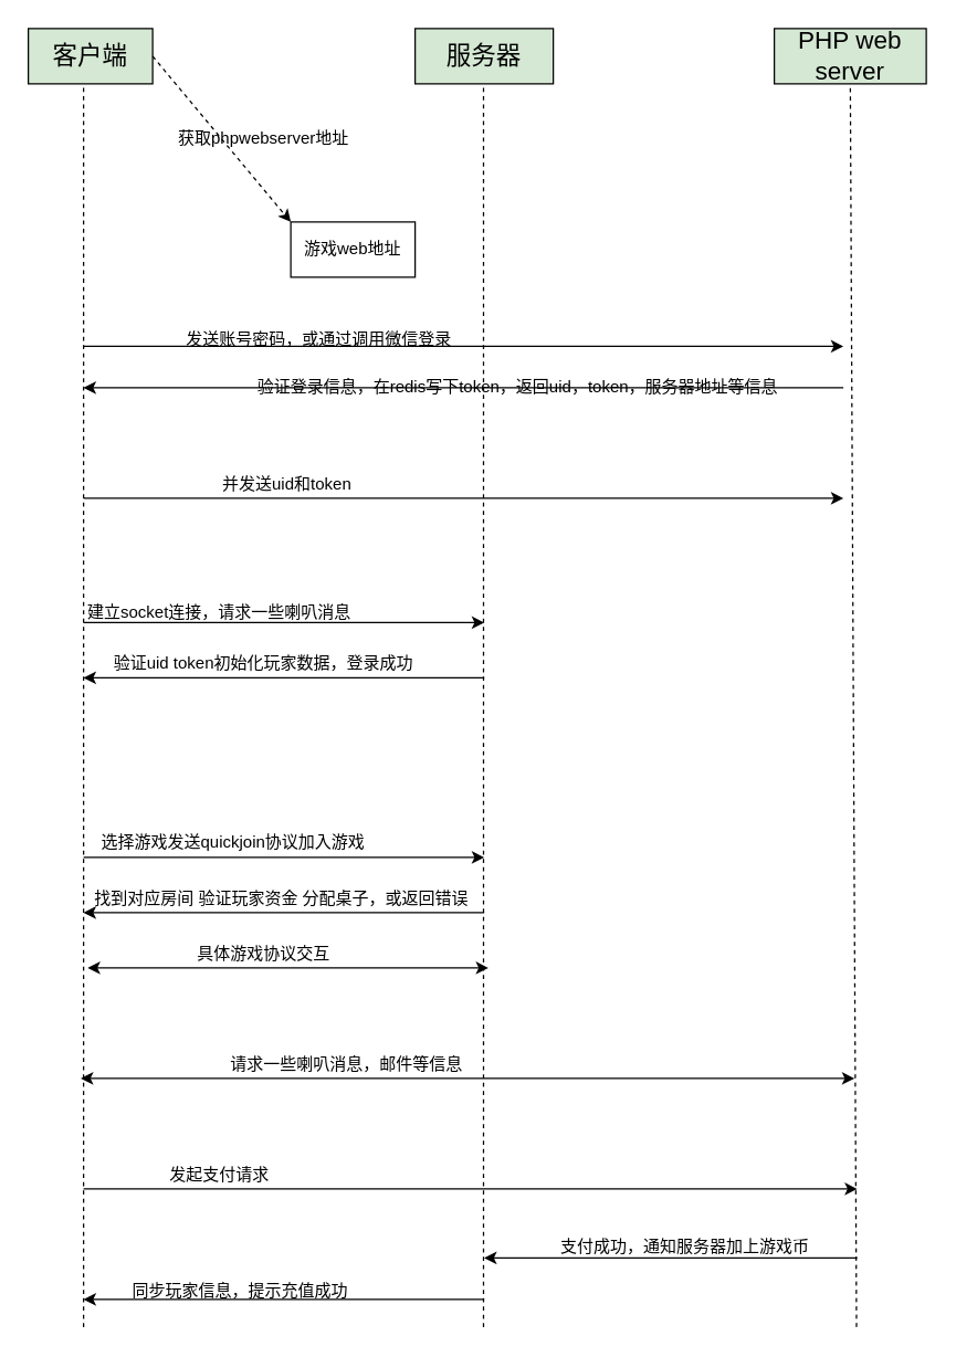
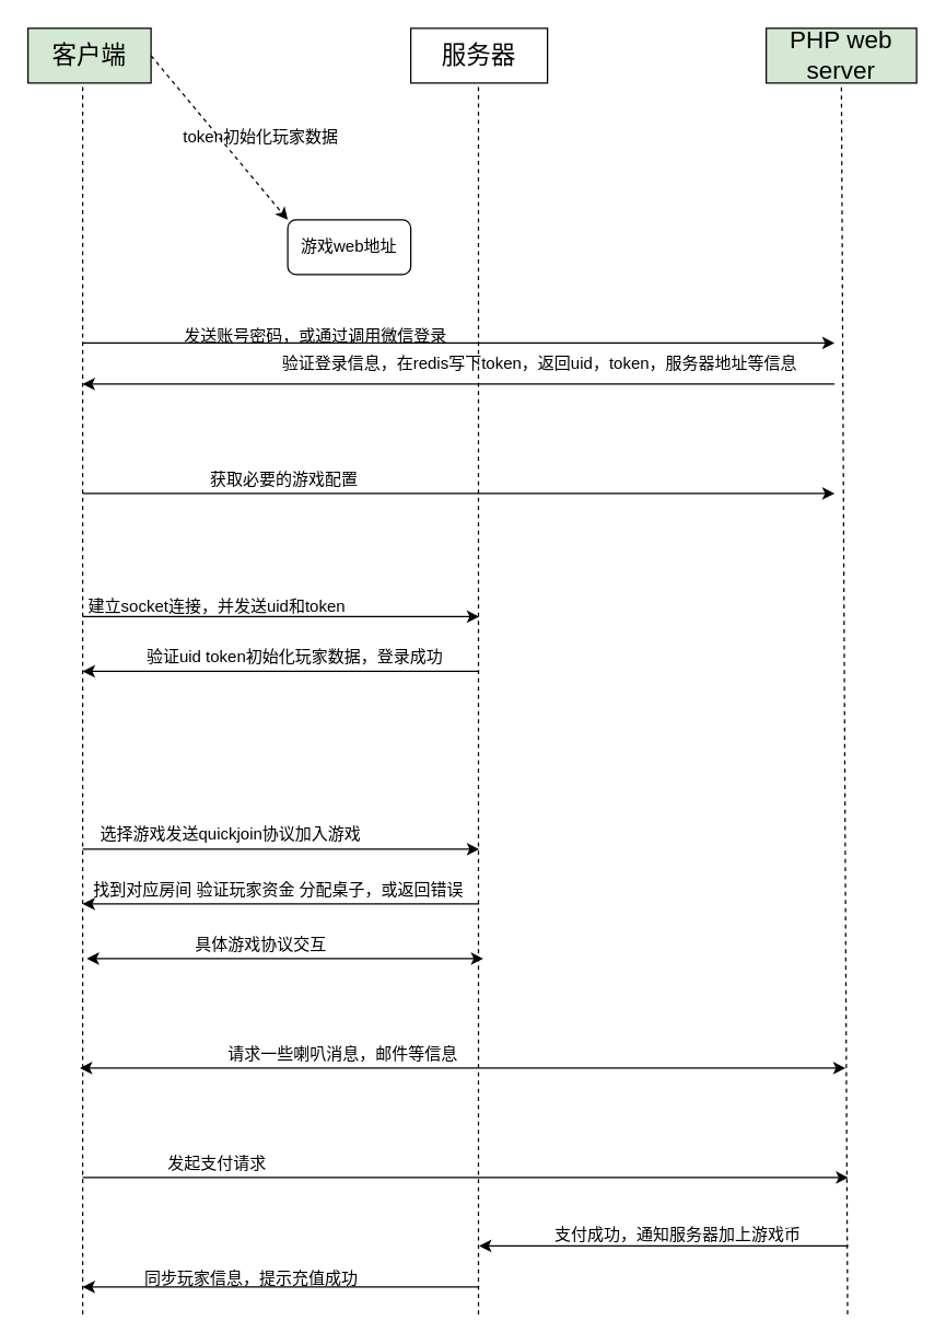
  <mxCell id="0" />
  <mxCell id="1" parent="0" />
  <mxCell id="2" value="&lt;font style=&quot;font-size: 18px&quot;&gt;客户端&lt;/font&gt;" style="rounded=0;whiteSpace=wrap;html=1;fillColor=#d5e8d4;" parent="1" vertex="1"><mxGeometry x="20" y="20" width="90" height="40" as="geometry" /></mxCell>
- <mxCell id="3" value="&lt;font style=&quot;font-size: 18px&quot;&gt;服务器&lt;/font&gt;" style="rounded=0;whiteSpace=wrap;html=1;fillColor=#d5e8d4;" parent="1" vertex="1"><mxGeometry x="300" y="20" width="100" height="40" as="geometry" /></mxCell>
+ <mxCell id="3" value="&lt;font style=&quot;font-size: 18px&quot;&gt;服务器&lt;/font&gt;" style="rounded=0;whiteSpace=wrap;html=1;" parent="1" vertex="1"><mxGeometry x="300" y="20" width="100" height="40" as="geometry" /></mxCell>
  <mxCell id="4" value="&lt;font style=&quot;font-size: 18px&quot;&gt;PHP web server&lt;/font&gt;" style="rounded=0;whiteSpace=wrap;html=1;fillColor=#d5e8d4;" parent="1" vertex="1"><mxGeometry x="560" y="20" width="110" height="40" as="geometry" /></mxCell>
  <mxCell id="5" value="" style="endArrow=none;dashed=1;html=1;" parent="1" edge="1"><mxGeometry width="50" height="50" relative="1" as="geometry"><mxPoint x="60" y="960" as="sourcePoint" /><mxPoint x="60" y="60" as="targetPoint" /></mxGeometry></mxCell>
  <mxCell id="6" value="" style="endArrow=none;dashed=1;html=1;" parent="1" edge="1"><mxGeometry width="50" height="50" relative="1" as="geometry"><mxPoint x="349.5" y="960" as="sourcePoint" /><mxPoint x="349.5" y="60" as="targetPoint" /></mxGeometry></mxCell>
  <mxCell id="7" value="" style="endArrow=none;dashed=1;html=1;entryX=0.5;entryY=1;entryDx=0;entryDy=0;" parent="1" target="4" edge="1"><mxGeometry width="50" height="50" relative="1" as="geometry"><mxPoint x="619.5" y="960" as="sourcePoint" /><mxPoint x="615" y="70" as="targetPoint" /></mxGeometry></mxCell>
- <mxCell id="8" value="游戏web地址" style="rounded=0;whiteSpace=wrap;html=1;" parent="1" vertex="1"><mxGeometry x="210" y="160" width="90" height="40" as="geometry" /></mxCell>
- <mxCell id="9" value="获取phpwebserver地址" style="text;html=1;align=center;verticalAlign=middle;resizable=0;points=[];autosize=1;" parent="1" vertex="1"><mxGeometry x="120" y="90" width="140" height="20" as="geometry" /></mxCell>
+ <mxCell id="8" value="游戏web地址" style="whiteSpace=wrap;html=1;rounded=1;" parent="1" vertex="1"><mxGeometry x="210" y="160" width="90" height="40" as="geometry" /></mxCell>
+ <mxCell id="9" value="token初始化玩家数据" style="text;html=1;align=center;verticalAlign=middle;resizable=0;points=[];autosize=1;" parent="1" vertex="1"><mxGeometry x="120" y="90" width="140" height="20" as="geometry" /></mxCell>
  <mxCell id="10" value="" style="endArrow=classic;html=1;exitX=1;exitY=0.5;exitDx=0;exitDy=0;entryX=0;entryY=0;entryDx=0;entryDy=0;dashed=1;" parent="1" source="2" target="8" edge="1"><mxGeometry width="50" height="50" relative="1" as="geometry"><mxPoint x="140" y="80" as="sourcePoint" /><mxPoint x="190" y="30" as="targetPoint" /></mxGeometry></mxCell>
  <mxCell id="11" value="" style="endArrow=classic;html=1;" parent="1" edge="1"><mxGeometry width="50" height="50" relative="1" as="geometry"><mxPoint x="60" y="250" as="sourcePoint" /><mxPoint x="610" y="250" as="targetPoint" /></mxGeometry></mxCell>
  <mxCell id="12" value="发送账号密码，或通过调用微信登录" style="text;html=1;align=center;verticalAlign=middle;resizable=0;points=[];autosize=1;" parent="1" vertex="1"><mxGeometry x="125" y="235" width="210" height="20" as="geometry" /></mxCell>
  <mxCell id="13" value="" style="endArrow=classic;html=1;" parent="1" edge="1"><mxGeometry width="50" height="50" relative="1" as="geometry"><mxPoint x="610" y="280" as="sourcePoint" /><mxPoint x="60" y="280" as="targetPoint" /></mxGeometry></mxCell>
- <mxCell id="14" value="验证登录信息，在redis写下token，返回uid，token，服务器地址等信息" style="text;html=1;align=center;verticalAlign=middle;resizable=0;points=[];autosize=1;" parent="1" vertex="1"><mxGeometry x="179" y="270" width="390" height="20" as="geometry" /></mxCell>
+ <mxCell id="14" value="验证登录信息，在redis写下token，返回uid，token，服务器地址等信息" style="text;html=1;align=center;verticalAlign=middle;resizable=0;points=[];autosize=1;" parent="1" vertex="1"><mxGeometry x="199" y="255" width="390" height="20" as="geometry" /></mxCell>
  <mxCell id="15" value="" style="endArrow=classic;html=1;" parent="1" edge="1"><mxGeometry width="50" height="50" relative="1" as="geometry"><mxPoint x="60" y="360" as="sourcePoint" /><mxPoint x="610" y="360" as="targetPoint" /><Array as="points" /></mxGeometry></mxCell>
- <mxCell id="16" value="并发送uid和token" style="text;html=1;align=center;verticalAlign=middle;resizable=0;points=[];autosize=1;" parent="1" vertex="1"><mxGeometry x="147" y="340" width="120" height="20" as="geometry" /></mxCell>
+ <mxCell id="16" value="获取必要的游戏配置" style="text;html=1;align=center;verticalAlign=middle;resizable=0;points=[];autosize=1;" parent="1" vertex="1"><mxGeometry x="147" y="340" width="120" height="20" as="geometry" /></mxCell>
  <mxCell id="17" value="" style="endArrow=classic;html=1;" parent="1" edge="1"><mxGeometry width="50" height="50" relative="1" as="geometry"><mxPoint x="60" y="450" as="sourcePoint" /><mxPoint x="350" y="450" as="targetPoint" /></mxGeometry></mxCell>
- <mxCell id="18" value="建立socket连接，请求一些喇叭消息" style="text;html=1;align=center;verticalAlign=middle;resizable=0;points=[];autosize=1;" parent="1" vertex="1"><mxGeometry x="58" y="433" width="200" height="20" as="geometry" /></mxCell>
+ <mxCell id="18" value="建立socket连接，并发送uid和token" style="text;html=1;align=center;verticalAlign=middle;resizable=0;points=[];autosize=1;" parent="1" vertex="1"><mxGeometry x="58" y="433" width="200" height="20" as="geometry" /></mxCell>
  <mxCell id="19" value="" style="endArrow=classic;html=1;" parent="1" edge="1"><mxGeometry width="50" height="50" relative="1" as="geometry"><mxPoint x="350" y="490" as="sourcePoint" /><mxPoint x="60" y="490" as="targetPoint" /></mxGeometry></mxCell>
- <mxCell id="20" value="验证uid token初始化玩家数据，登录成功" style="text;html=1;align=center;verticalAlign=middle;resizable=0;points=[];autosize=1;" parent="1" vertex="1"><mxGeometry x="75" y="470" width="230" height="20" as="geometry" /></mxCell>
+ <mxCell id="20" value="验证uid token初始化玩家数据，登录成功" style="text;html=1;align=center;verticalAlign=middle;resizable=0;points=[];autosize=1;" parent="1" vertex="1"><mxGeometry x="100" y="470" width="230" height="20" as="geometry" /></mxCell>
  <mxCell id="21" value="" style="endArrow=classic;html=1;" parent="1" edge="1"><mxGeometry width="50" height="50" relative="1" as="geometry"><mxPoint x="60" y="620" as="sourcePoint" /><mxPoint x="350" y="620" as="targetPoint" /></mxGeometry></mxCell>
  <mxCell id="22" value="选择游戏发送quickjoin协议加入游戏" style="text;html=1;align=center;verticalAlign=middle;resizable=0;points=[];autosize=1;" parent="1" vertex="1"><mxGeometry x="63" y="599" width="210" height="20" as="geometry" /></mxCell>
  <mxCell id="23" value="" style="endArrow=classic;html=1;" parent="1" edge="1"><mxGeometry width="50" height="50" relative="1" as="geometry"><mxPoint x="350" y="660" as="sourcePoint" /><mxPoint x="60" y="660" as="targetPoint" /></mxGeometry></mxCell>
  <mxCell id="24" value="找到对应房间 验证玩家资金 分配桌子，或返回错误" style="text;html=1;align=center;verticalAlign=middle;resizable=0;points=[];autosize=1;" parent="1" vertex="1"><mxGeometry x="58" y="640" width="290" height="20" as="geometry" /></mxCell>
  <mxCell id="25" value="" style="endArrow=classic;startArrow=classic;html=1;" parent="1" edge="1"><mxGeometry width="50" height="50" relative="1" as="geometry"><mxPoint x="58" y="780" as="sourcePoint" /><mxPoint x="618" y="780" as="targetPoint" /></mxGeometry></mxCell>
  <mxCell id="26" value="请求一些喇叭消息，邮件等信息" style="text;html=1;align=center;verticalAlign=middle;resizable=0;points=[];autosize=1;" parent="1" vertex="1"><mxGeometry x="160" y="760" width="180" height="20" as="geometry" /></mxCell>
  <mxCell id="27" value="" style="endArrow=classic;startArrow=classic;html=1;" parent="1" edge="1"><mxGeometry width="50" height="50" relative="1" as="geometry"><mxPoint x="63" y="700" as="sourcePoint" /><mxPoint x="353" y="700" as="targetPoint" /></mxGeometry></mxCell>
  <mxCell id="28" value="具体游戏协议交互" style="text;html=1;align=center;verticalAlign=middle;resizable=0;points=[];autosize=1;" parent="1" vertex="1"><mxGeometry x="135" y="680" width="110" height="20" as="geometry" /></mxCell>
  <mxCell id="29" value="" style="endArrow=classic;html=1;" parent="1" edge="1"><mxGeometry width="50" height="50" relative="1" as="geometry"><mxPoint x="60" y="860" as="sourcePoint" /><mxPoint x="620" y="860" as="targetPoint" /></mxGeometry></mxCell>
  <mxCell id="30" value="发起支付请求" style="text;html=1;align=center;verticalAlign=middle;resizable=0;points=[];autosize=1;" parent="1" vertex="1"><mxGeometry x="113" y="840" width="90" height="20" as="geometry" /></mxCell>
  <mxCell id="31" value="" style="endArrow=classic;html=1;" parent="1" edge="1"><mxGeometry width="50" height="50" relative="1" as="geometry"><mxPoint x="620" y="910" as="sourcePoint" /><mxPoint x="350" y="910" as="targetPoint" /></mxGeometry></mxCell>
  <mxCell id="32" value="支付成功，通知服务器加上游戏币" style="text;html=1;align=center;verticalAlign=middle;resizable=0;points=[];autosize=1;" parent="1" vertex="1"><mxGeometry x="395" y="892" width="200" height="20" as="geometry" /></mxCell>
  <mxCell id="33" value="" style="endArrow=classic;html=1;" parent="1" edge="1"><mxGeometry width="50" height="50" relative="1" as="geometry"><mxPoint x="350" y="940" as="sourcePoint" /><mxPoint x="60" y="940" as="targetPoint" /></mxGeometry></mxCell>
- <mxCell id="34" value="同步玩家信息，提示充值成功" style="text;html=1;align=center;verticalAlign=middle;resizable=0;points=[];autosize=1;" parent="1" vertex="1"><mxGeometry x="88" y="924" width="170" height="20" as="geometry" /></mxCell>
+ <mxCell id="34" value="同步玩家信息，提示充值成功" style="text;html=1;align=center;verticalAlign=middle;resizable=0;points=[];autosize=1;" parent="1" vertex="1"><mxGeometry x="98" y="924" width="170" height="20" as="geometry" /></mxCell>
